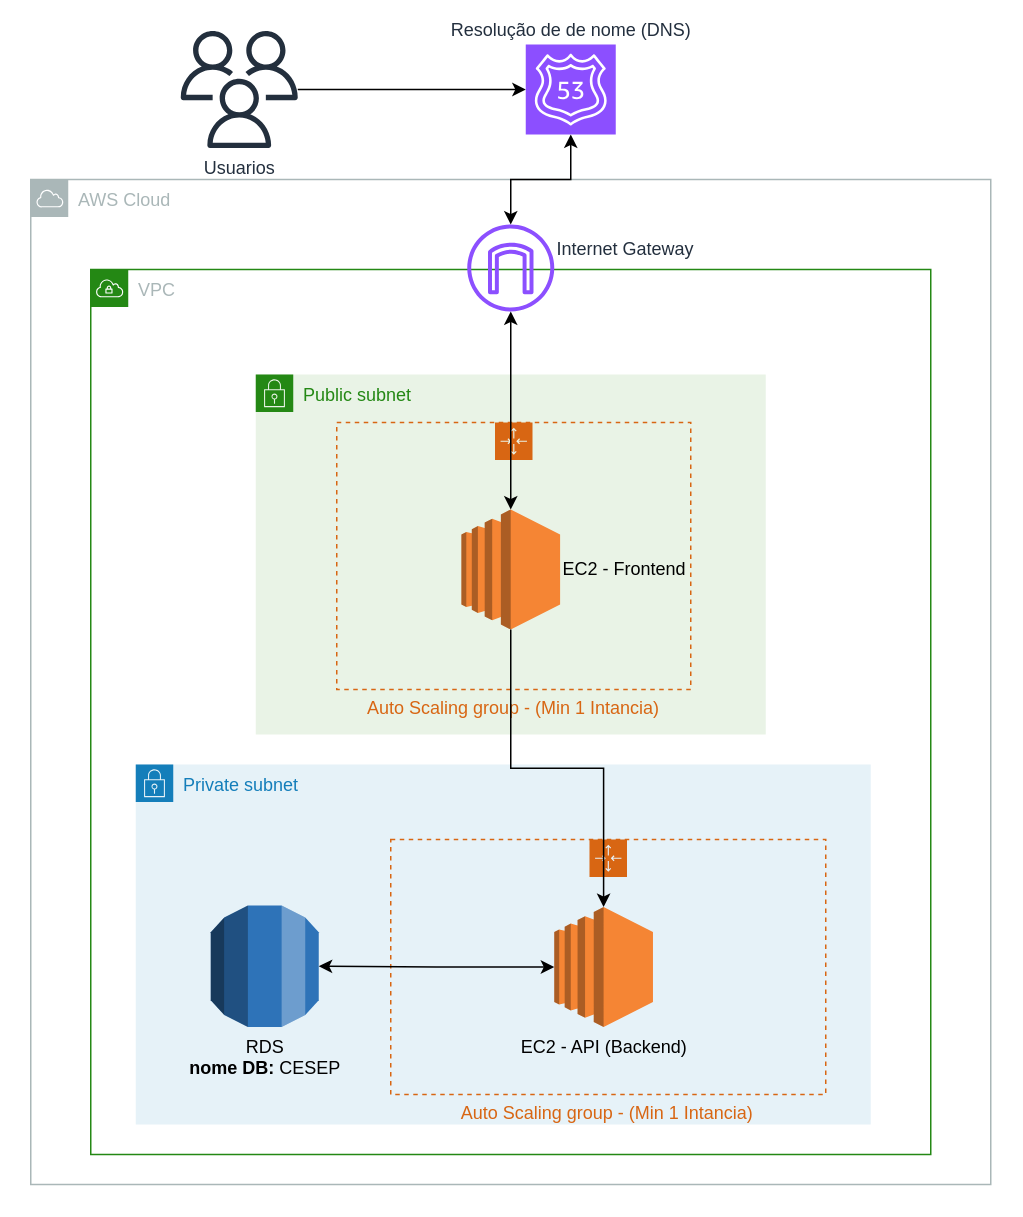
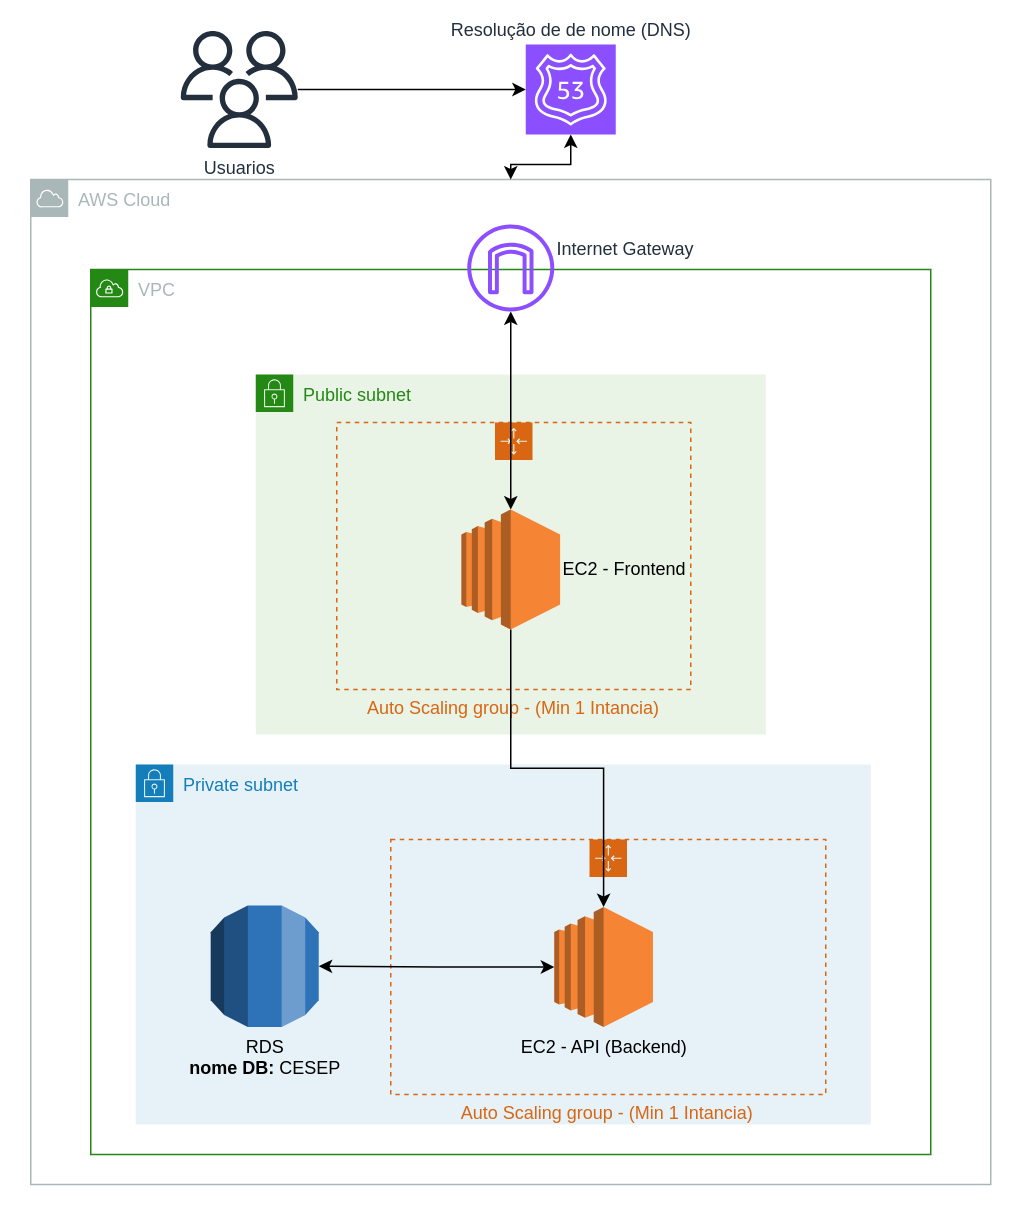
  <mxCell id="0" />
  <mxCell id="1" parent="0" />
  <mxCell id="2" value="AWS Cloud" style="sketch=0;outlineConnect=0;gradientColor=none;html=1;whiteSpace=wrap;fontSize=12;fontStyle=0;shape=mxgraph.aws4.group;grIcon=mxgraph.aws4.group_aws_cloud;strokeColor=#AAB7B8;fillColor=none;verticalAlign=top;align=left;spacingLeft=30;fontColor=#AAB7B8;dashed=0;movable=1;resizable=1;rotatable=1;deletable=1;editable=1;locked=0;connectable=1;" parent="1" vertex="1"><mxGeometry x="20" y="119" width="640" height="670" as="geometry" /></mxCell>
  <mxCell id="3" value="VPC" style="points=[[0,0],[0.25,0],[0.5,0],[0.75,0],[1,0],[1,0.25],[1,0.5],[1,0.75],[1,1],[0.75,1],[0.5,1],[0.25,1],[0,1],[0,0.75],[0,0.5],[0,0.25]];outlineConnect=0;gradientColor=none;html=1;whiteSpace=wrap;fontSize=12;fontStyle=0;container=1;pointerEvents=0;collapsible=0;recursiveResize=0;shape=mxgraph.aws4.group;grIcon=mxgraph.aws4.group_vpc;strokeColor=#248814;fillColor=none;verticalAlign=top;align=left;spacingLeft=30;fontColor=#AAB7B8;dashed=0;movable=1;resizable=1;rotatable=1;deletable=1;editable=1;locked=0;connectable=1;" parent="1" vertex="1"><mxGeometry x="60" y="179" width="560" height="590" as="geometry" /></mxCell>
  <mxCell id="4" value="Public subnet" style="points=[[0,0],[0.25,0],[0.5,0],[0.75,0],[1,0],[1,0.25],[1,0.5],[1,0.75],[1,1],[0.75,1],[0.5,1],[0.25,1],[0,1],[0,0.75],[0,0.5],[0,0.25]];outlineConnect=0;gradientColor=none;html=1;whiteSpace=wrap;fontSize=12;fontStyle=0;container=1;pointerEvents=0;collapsible=0;recursiveResize=0;shape=mxgraph.aws4.group;grIcon=mxgraph.aws4.group_security_group;grStroke=0;strokeColor=#248814;fillColor=#E9F3E6;verticalAlign=top;align=left;spacingLeft=30;fontColor=#248814;dashed=0;" parent="3" vertex="1"><mxGeometry x="110" y="70" width="340" height="240" as="geometry" /></mxCell>
  <mxCell id="5" value="Private subnet" style="points=[[0,0],[0.25,0],[0.5,0],[0.75,0],[1,0],[1,0.25],[1,0.5],[1,0.75],[1,1],[0.75,1],[0.5,1],[0.25,1],[0,1],[0,0.75],[0,0.5],[0,0.25]];outlineConnect=0;gradientColor=none;html=1;whiteSpace=wrap;fontSize=12;fontStyle=0;container=1;pointerEvents=0;collapsible=0;recursiveResize=0;shape=mxgraph.aws4.group;grIcon=mxgraph.aws4.group_security_group;grStroke=0;strokeColor=#147EBA;fillColor=#E6F2F8;verticalAlign=top;align=left;spacingLeft=30;fontColor=#147EBA;dashed=0;" parent="3" vertex="1"><mxGeometry x="30" y="330" width="490" height="240" as="geometry" /></mxCell>
  <mxCell id="6" value="Internet Gateway" style="sketch=0;outlineConnect=0;fontColor=#232F3E;gradientColor=none;fillColor=#8C4FFF;strokeColor=none;dashed=0;verticalLabelPosition=top;verticalAlign=bottom;align=left;html=1;fontSize=12;fontStyle=0;aspect=fixed;pointerEvents=1;shape=mxgraph.aws4.internet_gateway;labelPosition=right;spacingBottom=-26;" parent="3" vertex="1"><mxGeometry x="251" y="-30" width="58" height="58" as="geometry" /></mxCell>
- <mxCell id="7" value="" style="edgeStyle=orthogonalEdgeStyle;rounded=0;orthogonalLoop=1;jettySize=auto;html=1;startArrow=classic;startFill=1;" parent="1" source="8" target="6" edge="1"><mxGeometry relative="1" as="geometry" /></mxCell>
+ <mxCell id="7" value="" style="edgeStyle=orthogonalEdgeStyle;rounded=0;orthogonalLoop=1;jettySize=auto;html=1;startArrow=classic;startFill=1;" parent="1" source="8" target="2" edge="1"><mxGeometry relative="1" as="geometry" /></mxCell>
  <mxCell id="8" value="Resolução de de nome (DNS)" style="sketch=0;points=[[0,0,0],[0.25,0,0],[0.5,0,0],[0.75,0,0],[1,0,0],[0,1,0],[0.25,1,0],[0.5,1,0],[0.75,1,0],[1,1,0],[0,0.25,0],[0,0.5,0],[0,0.75,0],[1,0.25,0],[1,0.5,0],[1,0.75,0]];outlineConnect=0;fontColor=#232F3E;fillColor=#8C4FFF;strokeColor=#ffffff;dashed=0;verticalLabelPosition=top;verticalAlign=bottom;align=center;html=1;fontSize=12;fontStyle=0;aspect=fixed;shape=mxgraph.aws4.resourceIcon;resIcon=mxgraph.aws4.route_53;labelPosition=center;" parent="1" vertex="1"><mxGeometry x="350" y="29" width="60" height="60" as="geometry" /></mxCell>
  <mxCell id="9" value="Auto Scaling group - (Min 1 Intancia)" style="points=[[0,0],[0.25,0],[0.5,0],[0.75,0],[1,0],[1,0.25],[1,0.5],[1,0.75],[1,1],[0.75,1],[0.5,1],[0.25,1],[0,1],[0,0.75],[0,0.5],[0,0.25]];outlineConnect=0;gradientColor=none;html=1;whiteSpace=wrap;container=1;pointerEvents=0;collapsible=0;recursiveResize=0;shape=mxgraph.aws4.groupCenter;grIcon=mxgraph.aws4.group_auto_scaling_group;grStroke=1;strokeColor=#D86613;fillColor=none;verticalAlign=top;align=center;dashed=1;spacingTop=-1;labelPosition=center;verticalLabelPosition=bottom;horizontal=1;spacing=2;fontColor=#D86613;fontSize=12;spacingLeft=0;spacingRight=1;" parent="1" vertex="1"><mxGeometry x="260" y="559" width="290" height="170" as="geometry" /></mxCell>
  <mxCell id="10" value="EC2 - API (Backend)" style="outlineConnect=0;dashed=0;verticalLabelPosition=bottom;verticalAlign=top;align=center;html=1;shape=mxgraph.aws3.ec2;fillColor=#F58534;gradientColor=none;" parent="9" vertex="1"><mxGeometry x="109" y="45" width="65.81" height="80" as="geometry" /></mxCell>
  <mxCell id="11" value="Auto Scaling group - (Min 1 Intancia)" style="points=[[0,0],[0.25,0],[0.5,0],[0.75,0],[1,0],[1,0.25],[1,0.5],[1,0.75],[1,1],[0.75,1],[0.5,1],[0.25,1],[0,1],[0,0.75],[0,0.5],[0,0.25]];outlineConnect=0;gradientColor=none;html=1;whiteSpace=wrap;fontSize=12;fontStyle=0;container=1;pointerEvents=0;collapsible=0;recursiveResize=0;shape=mxgraph.aws4.groupCenter;grIcon=mxgraph.aws4.group_auto_scaling_group;grStroke=1;strokeColor=#D86613;fillColor=none;verticalAlign=top;align=center;fontColor=#D86613;dashed=1;spacingTop=-1;labelPosition=center;verticalLabelPosition=bottom;" parent="1" vertex="1"><mxGeometry x="224" y="281" width="236" height="178" as="geometry" /></mxCell>
  <mxCell id="12" value="EC2 - Frontend" style="outlineConnect=0;dashed=0;verticalLabelPosition=middle;verticalAlign=middle;align=left;html=1;shape=mxgraph.aws3.ec2;fillColor=#F58534;gradientColor=none;labelPosition=right;" parent="11" vertex="1"><mxGeometry x="83.09" y="58" width="65.81" height="80" as="geometry" /></mxCell>
  <mxCell id="13" value="RDS&lt;br&gt;&lt;b&gt;nome DB:&lt;/b&gt; CESEP" style="outlineConnect=0;dashed=0;verticalLabelPosition=bottom;verticalAlign=top;align=center;html=1;shape=mxgraph.aws3.rds;fillColor=#2E73B8;gradientColor=none;" parent="1" vertex="1"><mxGeometry x="140" y="603" width="72" height="81" as="geometry" /></mxCell>
  <mxCell id="14" style="edgeStyle=orthogonalEdgeStyle;rounded=0;orthogonalLoop=1;jettySize=auto;html=1;strokeColor=none;jumpStyle=arc;" parent="1" source="10" target="13" edge="1"><mxGeometry relative="1" as="geometry" /></mxCell>
  <mxCell id="15" style="edgeStyle=orthogonalEdgeStyle;rounded=0;orthogonalLoop=1;jettySize=auto;html=1;strokeColor=default;comic=0;shadow=0;endArrow=classic;endFill=1;startArrow=classic;startFill=1;" parent="1" source="10" target="13" edge="1"><mxGeometry relative="1" as="geometry" /></mxCell>
  <mxCell id="16" value="" style="edgeStyle=orthogonalEdgeStyle;rounded=0;orthogonalLoop=1;jettySize=auto;html=1;endArrow=classic;endFill=1;startArrow=classic;startFill=1;" parent="1" source="6" target="12" edge="1"><mxGeometry relative="1" as="geometry" /></mxCell>
  <mxCell id="17" style="edgeStyle=orthogonalEdgeStyle;rounded=0;orthogonalLoop=1;jettySize=auto;html=1;" parent="1" source="18" target="8" edge="1"><mxGeometry relative="1" as="geometry" /></mxCell>
  <mxCell id="18" value="Usuarios" style="sketch=0;outlineConnect=0;fontColor=#232F3E;gradientColor=none;fillColor=#232F3D;strokeColor=none;dashed=0;verticalLabelPosition=bottom;verticalAlign=top;align=center;html=1;fontSize=12;fontStyle=0;aspect=fixed;pointerEvents=1;shape=mxgraph.aws4.users;" parent="1" vertex="1"><mxGeometry x="120" y="20" width="78" height="78" as="geometry" /></mxCell>
  <mxCell id="19" style="edgeStyle=orthogonalEdgeStyle;rounded=0;orthogonalLoop=1;jettySize=auto;html=1;" parent="1" source="12" target="10" edge="1"><mxGeometry relative="1" as="geometry" /></mxCell>
